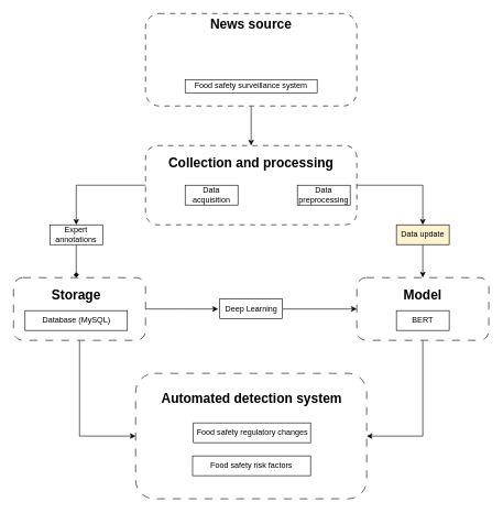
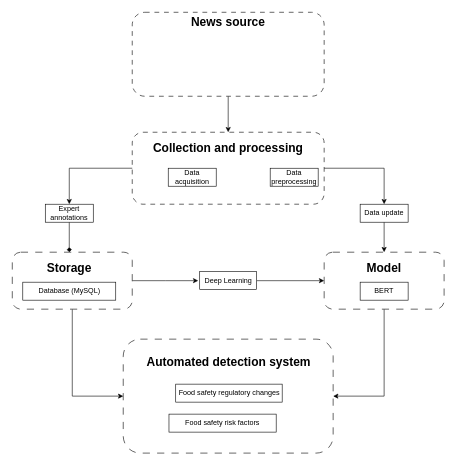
  <mxCell id="0" />
  <mxCell id="1" parent="0" />
  <mxCell id="2" style="edgeStyle=orthogonalEdgeStyle;rounded=0;orthogonalLoop=1;jettySize=auto;html=1;entryX=0.5;entryY=0;entryDx=0;entryDy=0;" parent="1" source="3" target="9" edge="1"><mxGeometry relative="1" as="geometry" /></mxCell>
  <mxCell id="3" value="" style="rounded=1;whiteSpace=wrap;html=1;dashed=1;dashPattern=8 8;" parent="1" vertex="1"><mxGeometry x="220" y="20" width="320" height="140" as="geometry" /></mxCell>
  <mxCell id="4" value="&lt;div style=&quot;font-size: 20px;&quot;&gt;&lt;font style=&quot;font-size: 20px;&quot;&gt;News source&lt;/font&gt;&lt;/div&gt;" style="text;html=1;strokeColor=none;fillColor=none;align=center;verticalAlign=middle;whiteSpace=wrap;rounded=0;fontStyle=1" parent="1" vertex="1"><mxGeometry x="310" y="20" width="140" height="30" as="geometry" /></mxCell>
- <mxCell id="5" value="Food safety surveillance system" style="rounded=0;whiteSpace=wrap;html=1;" parent="1" vertex="1"><mxGeometry x="280" y="120" width="200" height="20" as="geometry" /></mxCell>
  <mxCell id="6" style="edgeStyle=orthogonalEdgeStyle;rounded=0;orthogonalLoop=1;jettySize=auto;html=1;entryX=0.5;entryY=0;entryDx=0;entryDy=0;endArrow=diamond;" parent="1" source="28" target="15" edge="1"><mxGeometry relative="1" as="geometry" /></mxCell>
  <mxCell id="7" style="edgeStyle=orthogonalEdgeStyle;rounded=0;orthogonalLoop=1;jettySize=auto;html=1;entryX=0.5;entryY=0;entryDx=0;entryDy=0;exitX=0.5;exitY=1;exitDx=0;exitDy=0;" parent="1" source="26" target="18" edge="1"><mxGeometry relative="1" as="geometry" /></mxCell>
  <mxCell id="8" value="" style="rounded=1;whiteSpace=wrap;html=1;dashed=1;dashPattern=8 8;movable=1;resizable=1;rotatable=1;deletable=1;editable=1;locked=0;connectable=1;" parent="1" vertex="1"><mxGeometry x="220" y="220" width="320" height="120" as="geometry" /></mxCell>
  <mxCell id="9" value="&lt;div style=&quot;&quot;&gt;&lt;div style=&quot;&quot;&gt;&lt;font style=&quot;font-size: 20px;&quot;&gt;Collection and processing&lt;/font&gt;&lt;/div&gt;&lt;/div&gt;" style="text;html=1;strokeColor=none;fillColor=none;align=center;verticalAlign=middle;whiteSpace=wrap;rounded=0;fontStyle=1;movable=1;resizable=1;rotatable=1;deletable=1;editable=1;locked=0;connectable=1;" parent="1" vertex="1"><mxGeometry x="235" y="220" width="290" height="50" as="geometry" /></mxCell>
  <mxCell id="10" value="&lt;div&gt;Data acquisition&lt;/div&gt;" style="rounded=0;whiteSpace=wrap;html=1;movable=1;resizable=1;rotatable=1;deletable=1;editable=1;locked=0;connectable=1;" parent="1" vertex="1"><mxGeometry x="280" y="280" width="80" height="30" as="geometry" /></mxCell>
  <mxCell id="11" value="&lt;div&gt;Data preprocessing&lt;/div&gt;" style="rounded=0;whiteSpace=wrap;html=1;movable=1;resizable=1;rotatable=1;deletable=1;editable=1;locked=0;connectable=1;" parent="1" vertex="1"><mxGeometry x="450" y="280" width="80" height="30" as="geometry" /></mxCell>
  <mxCell id="12" style="edgeStyle=orthogonalEdgeStyle;rounded=0;orthogonalLoop=1;jettySize=auto;html=1;" parent="1" source="14" edge="1"><mxGeometry relative="1" as="geometry"><mxPoint x="330" y="467.5" as="targetPoint" /></mxGeometry></mxCell>
  <mxCell id="13" style="edgeStyle=orthogonalEdgeStyle;rounded=0;orthogonalLoop=1;jettySize=auto;html=1;entryX=0;entryY=0.5;entryDx=0;entryDy=0;" parent="1" source="14" target="20" edge="1"><mxGeometry relative="1" as="geometry" /></mxCell>
  <mxCell id="14" value="" style="rounded=1;whiteSpace=wrap;html=1;strokeColor=default;dashed=1;dashPattern=12 12;" parent="1" vertex="1"><mxGeometry x="20" y="420" width="200" height="95" as="geometry" /></mxCell>
  <mxCell id="15" value="&lt;font style=&quot;font-size: 20px;&quot;&gt;Storage&lt;/font&gt;" style="text;html=1;strokeColor=none;fillColor=none;align=center;verticalAlign=middle;whiteSpace=wrap;rounded=0;fontStyle=1" parent="1" vertex="1"><mxGeometry x="35" y="420" width="160" height="50" as="geometry" /></mxCell>
  <mxCell id="16" value="Database (MySQL)" style="rounded=0;whiteSpace=wrap;html=1;" parent="1" vertex="1"><mxGeometry x="37.5" y="470" width="155" height="30" as="geometry" /></mxCell>
  <mxCell id="17" style="edgeStyle=orthogonalEdgeStyle;rounded=0;orthogonalLoop=1;jettySize=auto;html=1;entryX=1;entryY=0.5;entryDx=0;entryDy=0;" parent="1" source="18" target="20" edge="1"><mxGeometry relative="1" as="geometry" /></mxCell>
  <mxCell id="18" value="" style="rounded=1;whiteSpace=wrap;html=1;strokeColor=default;dashed=1;dashPattern=12 12;" parent="1" vertex="1"><mxGeometry x="540" y="420" width="200" height="95" as="geometry" /></mxCell>
  <mxCell id="19" value="&lt;font style=&quot;font-size: 20px;&quot;&gt;Model&lt;/font&gt;" style="text;html=1;strokeColor=none;fillColor=none;align=center;verticalAlign=middle;whiteSpace=wrap;rounded=0;fontStyle=1" parent="1" vertex="1"><mxGeometry x="560" y="420" width="160" height="50" as="geometry" /></mxCell>
  <mxCell id="20" value="" style="rounded=1;whiteSpace=wrap;html=1;strokeColor=default;dashed=1;dashPattern=12 12;" parent="1" vertex="1"><mxGeometry x="205" y="565" width="350" height="190" as="geometry" /></mxCell>
  <mxCell id="21" value="&lt;div&gt;&lt;font style=&quot;font-size: 20px;&quot;&gt;Automated detection system&lt;/font&gt;&lt;/div&gt;" style="text;html=1;strokeColor=none;fillColor=none;align=center;verticalAlign=middle;whiteSpace=wrap;rounded=0;fontStyle=1" parent="1" vertex="1"><mxGeometry x="220.63" y="580" width="320" height="45" as="geometry" /></mxCell>
- <mxCell id="22" value="&lt;div&gt;Food safety risk factors&lt;/div&gt;" style="rounded=0;whiteSpace=wrap;html=1;" parent="1" vertex="1"><mxGeometry x="291.25" y="690" width="178.75" height="30" as="geometry" /></mxCell>
+ <mxCell id="22" value="&lt;div&gt;Food safety risk factors&lt;/div&gt;" style="rounded=0;whiteSpace=wrap;html=1;" parent="1" vertex="1"><mxGeometry x="281.25" y="690" width="178.75" height="30" as="geometry" /></mxCell>
  <mxCell id="23" style="edgeStyle=orthogonalEdgeStyle;rounded=0;orthogonalLoop=1;jettySize=auto;html=1;entryX=0;entryY=0.5;entryDx=0;entryDy=0;" parent="1" source="24" target="18" edge="1"><mxGeometry relative="1" as="geometry" /></mxCell>
  <mxCell id="24" value="Deep Learning" style="rounded=0;whiteSpace=wrap;html=1;" parent="1" vertex="1"><mxGeometry x="332.5" y="452.5" width="95" height="30" as="geometry" /></mxCell>
  <mxCell id="25" value="" style="edgeStyle=orthogonalEdgeStyle;rounded=0;orthogonalLoop=1;jettySize=auto;html=1;entryX=0.5;entryY=0;entryDx=0;entryDy=0;exitX=1;exitY=0.5;exitDx=0;exitDy=0;" parent="1" source="8" target="26" edge="1"><mxGeometry relative="1" as="geometry"><mxPoint x="540" y="280" as="sourcePoint" /><mxPoint x="640" y="420" as="targetPoint" /></mxGeometry></mxCell>
- <mxCell id="26" value="&lt;div&gt;Data update&lt;/div&gt;" style="rounded=0;whiteSpace=wrap;html=1;movable=1;resizable=1;rotatable=1;deletable=1;editable=1;locked=0;connectable=1;fillColor=#fff2cc;" parent="1" vertex="1"><mxGeometry x="600" y="340" width="80" height="30" as="geometry" /></mxCell>
+ <mxCell id="26" value="&lt;div&gt;Data update&lt;/div&gt;" style="rounded=0;whiteSpace=wrap;html=1;movable=1;resizable=1;rotatable=1;deletable=1;editable=1;locked=0;connectable=1;" parent="1" vertex="1"><mxGeometry x="600" y="340" width="80" height="30" as="geometry" /></mxCell>
  <mxCell id="27" value="" style="edgeStyle=orthogonalEdgeStyle;rounded=0;orthogonalLoop=1;jettySize=auto;html=1;entryX=0.5;entryY=0;entryDx=0;entryDy=0;" parent="1" source="8" target="28" edge="1"><mxGeometry relative="1" as="geometry"><mxPoint x="220" y="280" as="sourcePoint" /><mxPoint x="115" y="420" as="targetPoint" /></mxGeometry></mxCell>
  <mxCell id="28" value="&lt;div&gt;Expert annotations&lt;/div&gt;" style="rounded=0;whiteSpace=wrap;html=1;movable=1;resizable=1;rotatable=1;deletable=1;editable=1;locked=0;connectable=1;" parent="1" vertex="1"><mxGeometry x="75" y="340" width="80" height="30" as="geometry" /></mxCell>
  <mxCell id="29" value="BERT" style="rounded=0;whiteSpace=wrap;html=1;" parent="1" vertex="1"><mxGeometry x="600" y="470" width="80" height="30" as="geometry" /></mxCell>
  <mxCell id="30" value="&lt;div&gt;Food safety regulatory changes&lt;/div&gt;" style="rounded=0;whiteSpace=wrap;html=1;" parent="1" vertex="1"><mxGeometry x="292.5" y="640" width="177.5" height="30" as="geometry" /></mxCell>
